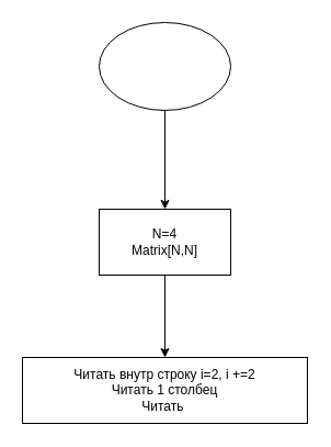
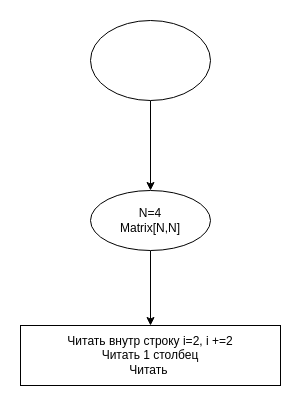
  <mxCell id="0" />
  <mxCell id="1" parent="0" />
  <mxCell id="2" value="" style="edgeStyle=orthogonalEdgeStyle;rounded=0;orthogonalLoop=1;jettySize=auto;html=1;" edge="1" parent="1" source="3" target="5"><mxGeometry relative="1" as="geometry" /></mxCell>
  <mxCell id="3" value="" style="ellipse;whiteSpace=wrap;html=1;" vertex="1" parent="1"><mxGeometry x="90" y="20" width="120" height="80" as="geometry" /></mxCell>
  <mxCell id="4" value="" style="edgeStyle=orthogonalEdgeStyle;rounded=0;orthogonalLoop=1;jettySize=auto;html=1;" edge="1" parent="1" source="5" target="6"><mxGeometry relative="1" as="geometry" /></mxCell>
- <mxCell id="5" value="N=4&lt;br&gt;Matrix[N,N]" style="whiteSpace=wrap;html=1;" vertex="1" parent="1"><mxGeometry x="90" y="190" width="120" height="60" as="geometry" /></mxCell>
+ <mxCell id="5" value="N=4&lt;br&gt;Matrix[N,N]" style="ellipse;whiteSpace=wrap;html=1;" vertex="1" parent="1"><mxGeometry x="90" y="190" width="120" height="60" as="geometry" /></mxCell>
  <mxCell id="6" value="Читать внутр строку i=2, i +=2&lt;br&gt;Читать 1 столбец&lt;br&gt;Читать&amp;nbsp;" style="whiteSpace=wrap;html=1;" vertex="1" parent="1"><mxGeometry x="20" y="325" width="260" height="60" as="geometry" /></mxCell>
